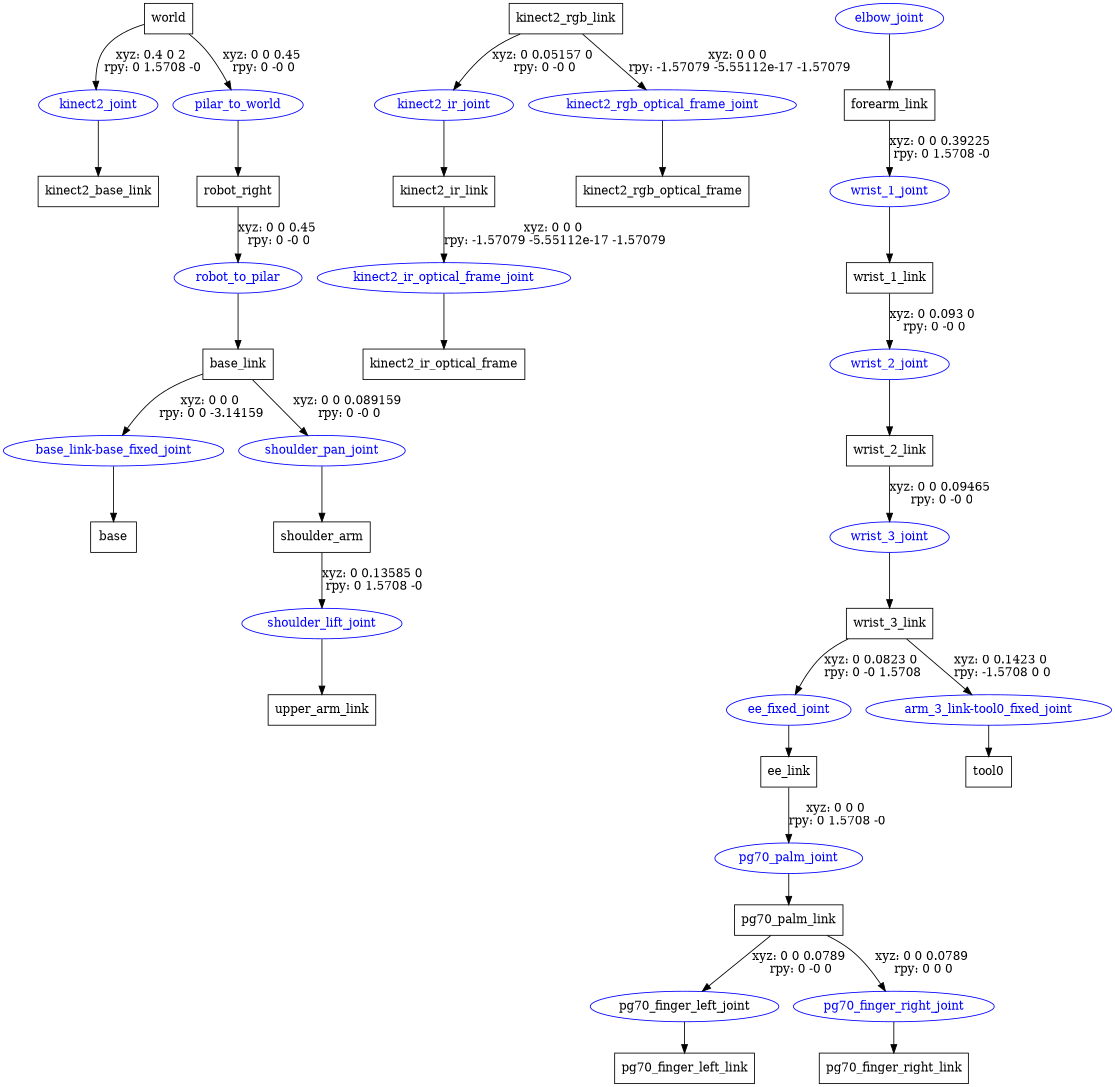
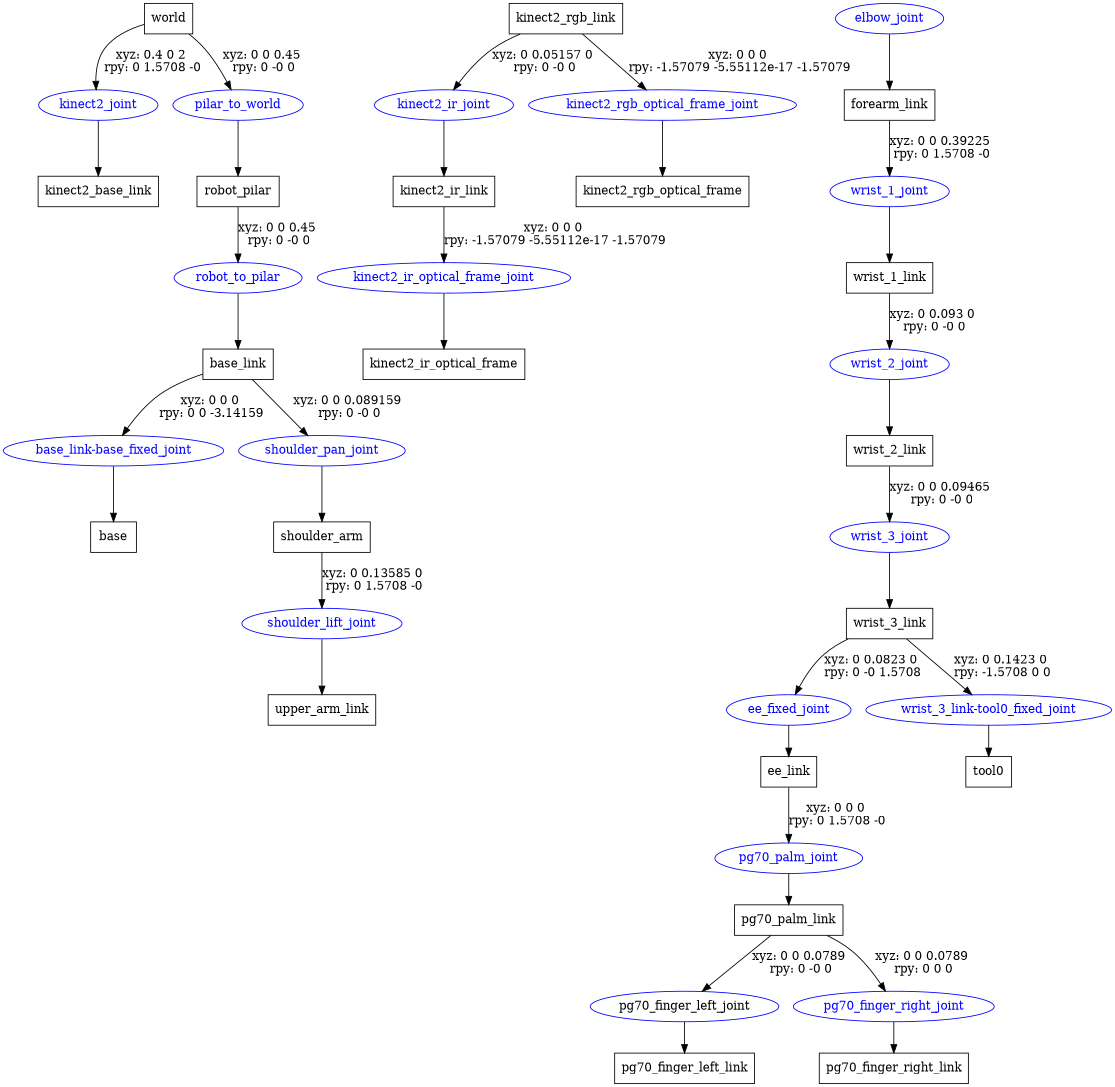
  digraph {
    node [shape=box]
    n1 [label=world]
    kinect2_joint [color=blue fontcolor=blue shape=ellipse]
    pilar_to_world [color=blue fontcolor=blue shape=ellipse]
    n4 [label=kinect2_base_link]
-   n5 [label=robot_right]
+   n5 [label=robot_pilar]
    n6 [label=kinect2_rgb_link]
    kinect2_ir_joint [color=blue fontcolor=blue shape=ellipse]
    kinect2_rgb_optical_frame_joint [color=blue fontcolor=blue shape=ellipse]
    n9 [label=kinect2_ir_link]
    n10 [label=kinect2_rgb_optical_frame]
    kinect2_ir_optical_frame_joint [color=blue fontcolor=blue shape=ellipse]
    n12 [label=kinect2_ir_optical_frame]
    robot_to_pilar [color=blue fontcolor=blue shape=ellipse]
    n14 [label=base_link]
    "base_link-base_fixed_joint" [color=blue fontcolor=blue shape=ellipse]
    shoulder_pan_joint [color=blue fontcolor=blue shape=ellipse]
    n17 [label=base]
    n18 [label=shoulder_arm]
    shoulder_lift_joint [color=blue fontcolor=blue shape=ellipse]
    n20 [label=upper_arm_link]
    elbow_joint [color=blue fontcolor=blue shape=ellipse]
    n22 [label=forearm_link]
    wrist_1_joint [color=blue fontcolor=blue shape=ellipse]
    n24 [label=wrist_1_link]
    wrist_2_joint [color=blue fontcolor=blue shape=ellipse]
    n26 [label=wrist_2_link]
    wrist_3_joint [color=blue fontcolor=blue shape=ellipse]
    n28 [label=wrist_3_link]
    ee_fixed_joint [color=blue fontcolor=blue shape=ellipse]
-   "wrist_3_link-tool0_fixed_joint" [color=blue fontcolor=blue shape=ellipse label="arm_3_link-tool0_fixed_joint"]
+   "wrist_3_link-tool0_fixed_joint" [color=blue fontcolor=blue shape=ellipse]
    n31 [label=ee_link]
    n32 [label=tool0]
    pg70_palm_joint [color=blue fontcolor=blue shape=ellipse]
    n34 [label=pg70_palm_link]
    pg70_finger_left_joint [color=blue fontcolor=black shape=ellipse]
    pg70_finger_right_joint [color=blue fontcolor=blue shape=ellipse]
    n37 [label=pg70_finger_left_link]
    n38 [label=pg70_finger_right_link]
    n1 -> kinect2_joint [label="xyz: 0.4 0 2 \nrpy: 0 1.5708 -0"]
    n1 -> pilar_to_world [label="xyz: 0 0 0.45 \nrpy: 0 -0 0"]
    kinect2_joint -> n4
    pilar_to_world -> n5
    n5 -> robot_to_pilar [label="xyz: 0 0 0.45 \nrpy: 0 -0 0"]
    n6 -> kinect2_ir_joint [label="xyz: 0 0.05157 0 \nrpy: 0 -0 0"]
    n6 -> kinect2_rgb_optical_frame_joint [label="xyz: 0 0 0 \nrpy: -1.57079 -5.55112e-17 -1.57079"]
    kinect2_ir_joint -> n9
    kinect2_rgb_optical_frame_joint -> n10
    n9 -> kinect2_ir_optical_frame_joint [label="xyz: 0 0 0 \nrpy: -1.57079 -5.55112e-17 -1.57079"]
    kinect2_ir_optical_frame_joint -> n12
    robot_to_pilar -> n14
    n14 -> "base_link-base_fixed_joint" [label="xyz: 0 0 0 \nrpy: 0 0 -3.14159"]
    n14 -> shoulder_pan_joint [label="xyz: 0 0 0.089159 \nrpy: 0 -0 0"]
    "base_link-base_fixed_joint" -> n17
    shoulder_pan_joint -> n18
    n18 -> shoulder_lift_joint [label="xyz: 0 0.13585 0 \nrpy: 0 1.5708 -0"]
    shoulder_lift_joint -> n20
    elbow_joint -> n22
    n22 -> wrist_1_joint [label="xyz: 0 0 0.39225 \nrpy: 0 1.5708 -0"]
    wrist_1_joint -> n24
    n24 -> wrist_2_joint [label="xyz: 0 0.093 0 \nrpy: 0 -0 0"]
    wrist_2_joint -> n26
    n26 -> wrist_3_joint [label="xyz: 0 0 0.09465 \nrpy: 0 -0 0"]
    wrist_3_joint -> n28
    n28 -> ee_fixed_joint [label="xyz: 0 0.0823 0 \nrpy: 0 -0 1.5708"]
    n28 -> "wrist_3_link-tool0_fixed_joint" [label="xyz: 0 0.1423 0 \nrpy: -1.5708 0 0"]
    ee_fixed_joint -> n31
    "wrist_3_link-tool0_fixed_joint" -> n32
    n31 -> pg70_palm_joint [label="xyz: 0 0 0 \nrpy: 0 1.5708 -0"]
    pg70_palm_joint -> n34
    n34 -> pg70_finger_left_joint [label="xyz: 0 0 0.0789 \nrpy: 0 -0 0"]
    n34 -> pg70_finger_right_joint [label="xyz: 0 0 0.0789 \nrpy: 0 0 0"]
    pg70_finger_left_joint -> n37
    pg70_finger_right_joint -> n38
  }
